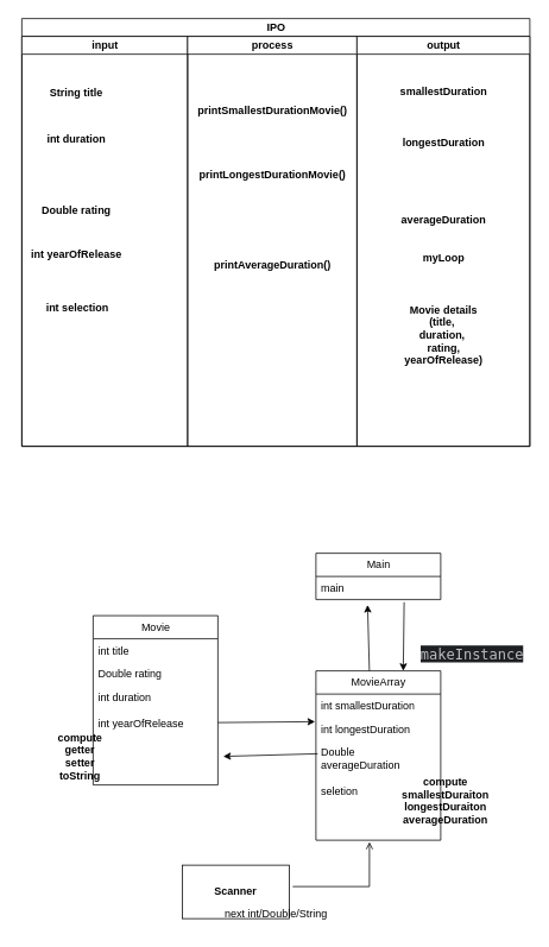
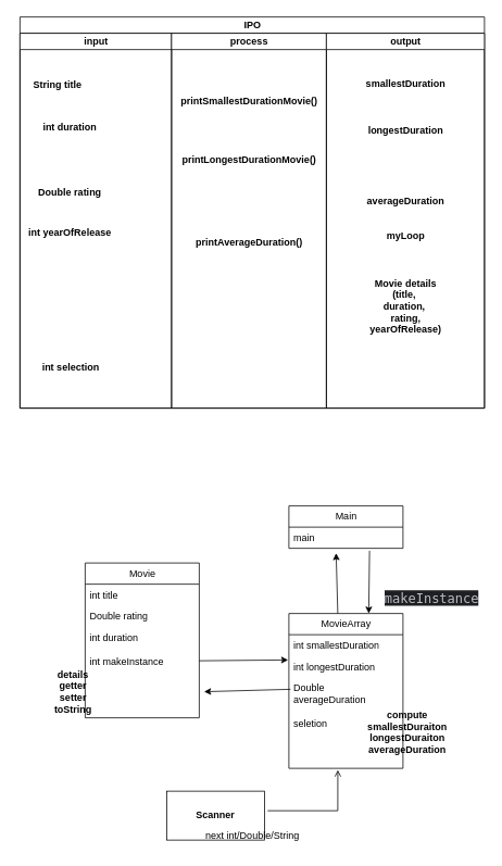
  <mxCell id="0" />
  <mxCell id="1" parent="0" />
  <mxCell id="2" value="&lt;b&gt;IPO&lt;/b&gt;" style="swimlane;childLayout=stackLayout;resizeParent=1;resizeParentMax=0;startSize=20;html=1;" parent="1" vertex="1"><mxGeometry x="24" y="20" width="570" height="480" as="geometry" /></mxCell>
  <mxCell id="3" value="&lt;b&gt;input&lt;/b&gt;" style="swimlane;startSize=20;html=1;" parent="2" vertex="1"><mxGeometry y="20" width="186" height="460" as="geometry" /></mxCell>
  <mxCell id="4" value="&lt;b&gt;int yearOfRelease&lt;br&gt;&lt;/b&gt;" style="text;html=1;align=center;verticalAlign=middle;resizable=0;points=[];autosize=1;strokeColor=none;fillColor=none;" parent="3" vertex="1"><mxGeometry x="-4.0" y="230" width="130" height="30" as="geometry" /></mxCell>
  <mxCell id="5" value="&lt;b&gt;Double rating&lt;br&gt;&lt;/b&gt;" style="text;html=1;align=center;verticalAlign=middle;resizable=0;points=[];autosize=1;strokeColor=none;fillColor=none;" parent="3" vertex="1"><mxGeometry x="11.0" y="180" width="100" height="30" as="geometry" /></mxCell>
  <mxCell id="6" value="&lt;b&gt;int duration&lt;br&gt;&lt;/b&gt;" style="text;html=1;align=center;verticalAlign=middle;resizable=0;points=[];autosize=1;strokeColor=none;fillColor=none;" parent="3" vertex="1"><mxGeometry x="16.0" y="100" width="90" height="30" as="geometry" /></mxCell>
- <mxCell id="7" value="&lt;b&gt;String title&lt;/b&gt;" style="text;html=1;align=center;verticalAlign=middle;resizable=0;points=[];autosize=1;strokeColor=none;fillColor=none;" parent="3" vertex="1"><mxGeometry x="21.0" y="48" width="80" height="30" as="geometry" /></mxCell>
- <mxCell id="8" value="&lt;b&gt;int selection&lt;br&gt;&lt;/b&gt;" style="text;html=1;align=center;verticalAlign=middle;resizable=0;points=[];autosize=1;strokeColor=none;fillColor=none;" parent="3" vertex="1"><mxGeometry x="17.0" y="290" width="90" height="30" as="geometry" /></mxCell>
+ <mxCell id="7" value="&lt;b&gt;String title&lt;/b&gt;" style="text;html=1;align=center;verticalAlign=middle;resizable=0;points=[];autosize=1;strokeColor=none;fillColor=none;" parent="3" vertex="1"><mxGeometry x="6" y="48" width="80" height="30" as="geometry" /></mxCell>
+ <mxCell id="8" value="&lt;b&gt;int selection&lt;br&gt;&lt;/b&gt;" style="text;html=1;align=center;verticalAlign=middle;resizable=0;points=[];autosize=1;strokeColor=none;fillColor=none;" parent="3" vertex="1"><mxGeometry x="17.0" y="395" width="90" height="30" as="geometry" /></mxCell>
  <mxCell id="9" value="process" style="swimlane;startSize=20;html=1;" parent="2" vertex="1"><mxGeometry x="186" y="20" width="190" height="460" as="geometry" /></mxCell>
  <mxCell id="10" value="&lt;div&gt;&lt;b&gt;printSmallestDurationMovie()&lt;/b&gt;&lt;/div&gt;&lt;div&gt;&lt;b&gt;&lt;br&gt;&lt;/b&gt;&lt;/div&gt;&lt;div&gt;&lt;b&gt;&lt;br&gt;&lt;/b&gt;&lt;/div&gt;&lt;div&gt;&lt;b&gt;&lt;br&gt;&lt;/b&gt;&lt;/div&gt;&lt;div&gt;&lt;b&gt;&lt;br&gt;&lt;/b&gt;&lt;/div&gt;&lt;div&gt;&lt;b&gt;printLongestDurationMovie()&lt;/b&gt;&lt;/div&gt;&lt;div&gt;&lt;b&gt;&lt;br&gt;&lt;/b&gt;&lt;/div&gt;&lt;div&gt;&lt;b&gt;&lt;br&gt;&lt;/b&gt;&lt;/div&gt;&lt;div&gt;&lt;b&gt;&lt;br&gt;&lt;/b&gt;&lt;/div&gt;&lt;div&gt;&lt;b&gt;&lt;br&gt;&lt;/b&gt;&lt;/div&gt;&lt;div&gt;&lt;b&gt;&lt;br&gt;&lt;/b&gt;&lt;/div&gt;&lt;div&gt;&lt;b&gt;&lt;br&gt;&lt;/b&gt;&lt;/div&gt;&lt;b&gt;printAverageDuration()&lt;/b&gt;" style="text;html=1;align=center;verticalAlign=middle;resizable=0;points=[];autosize=1;strokeColor=none;fillColor=none;" parent="9" vertex="1"><mxGeometry y="70" width="190" height="200" as="geometry" /></mxCell>
  <mxCell id="11" value="output" style="swimlane;startSize=20;html=1;" parent="2" vertex="1"><mxGeometry x="376" y="20" width="194" height="460" as="geometry" /></mxCell>
  <mxCell id="12" value="&lt;div&gt;&lt;b&gt;smallestDuration&lt;/b&gt;&lt;/div&gt;&lt;div&gt;&lt;b&gt;&lt;br&gt;&lt;/b&gt;&lt;/div&gt;&lt;div&gt;&lt;b&gt;&lt;br&gt;&lt;/b&gt;&lt;/div&gt;&lt;div&gt;&lt;b&gt;&lt;br&gt;&lt;/b&gt;&lt;/div&gt;&lt;div&gt;&lt;b&gt;longestDuration&lt;/b&gt;&lt;/div&gt;&lt;div&gt;&lt;b&gt;&lt;br&gt;&lt;/b&gt;&lt;/div&gt;&lt;div&gt;&lt;b&gt;&lt;br&gt;&lt;/b&gt;&lt;/div&gt;&lt;div&gt;&lt;b&gt;&lt;br&gt;&lt;/b&gt;&lt;/div&gt;&lt;div&gt;&lt;b&gt;&lt;br&gt;&lt;/b&gt;&lt;/div&gt;&lt;div&gt;&lt;b&gt;&lt;br&gt;&lt;/b&gt;&lt;/div&gt;&lt;div&gt;&lt;b&gt;averageDuration&lt;/b&gt;&lt;/div&gt;&lt;div&gt;&lt;b&gt;&lt;br&gt;&lt;/b&gt;&lt;/div&gt;&lt;div&gt;&lt;b&gt;&lt;br&gt;&lt;/b&gt;&lt;/div&gt;&lt;div&gt;&lt;b&gt;myLoop&lt;/b&gt;&lt;/div&gt;&lt;div&gt;&lt;b&gt;&lt;br&gt;&lt;/b&gt;&lt;/div&gt;&lt;div&gt;&lt;b&gt;&lt;br&gt;&lt;/b&gt;&lt;/div&gt;&lt;div&gt;&lt;b&gt;&lt;br&gt;&lt;/b&gt;&lt;/div&gt;&lt;div&gt;&lt;b&gt;Movie details&lt;/b&gt;&lt;/div&gt;&lt;div&gt;&lt;b&gt;(title,&amp;nbsp;&lt;/b&gt;&lt;/div&gt;&lt;div&gt;&lt;b&gt;duration,&amp;nbsp;&lt;/b&gt;&lt;/div&gt;&lt;div&gt;&lt;b&gt;rating,&lt;/b&gt;&lt;/div&gt;&lt;div&gt;&lt;b&gt;yearOfRelease)&lt;br&gt;&lt;/b&gt;&lt;/div&gt;" style="text;html=1;align=center;verticalAlign=middle;resizable=0;points=[];autosize=1;strokeColor=none;fillColor=none;" parent="11" vertex="1"><mxGeometry x="37" y="48" width="120" height="330" as="geometry" /></mxCell>
  <mxCell id="13" value="Movie" style="swimlane;fontStyle=0;childLayout=stackLayout;horizontal=1;startSize=26;fillColor=none;horizontalStack=0;resizeParent=1;resizeParentMax=0;resizeLast=0;collapsible=1;marginBottom=0;html=1;" parent="1" vertex="1"><mxGeometry x="104" y="690" width="140" height="190" as="geometry" /></mxCell>
  <mxCell id="14" value="int title" style="text;strokeColor=none;fillColor=none;align=left;verticalAlign=top;spacingLeft=4;spacingRight=4;overflow=hidden;rotatable=0;points=[[0,0.5],[1,0.5]];portConstraint=eastwest;whiteSpace=wrap;html=1;" parent="13" vertex="1"><mxGeometry y="26" width="140" height="26" as="geometry" /></mxCell>
  <mxCell id="15" value="Double rating" style="text;strokeColor=none;fillColor=none;align=left;verticalAlign=top;spacingLeft=4;spacingRight=4;overflow=hidden;rotatable=0;points=[[0,0.5],[1,0.5]];portConstraint=eastwest;whiteSpace=wrap;html=1;" parent="13" vertex="1"><mxGeometry y="52" width="140" height="26" as="geometry" /></mxCell>
- <mxCell id="16" value="&lt;div&gt;int duration&lt;/div&gt;&lt;div&gt;&lt;br&gt;&lt;/div&gt;&lt;div&gt;int yearOfRelease&lt;br&gt;&lt;/div&gt;" style="text;strokeColor=none;fillColor=none;align=left;verticalAlign=top;spacingLeft=4;spacingRight=4;overflow=hidden;rotatable=0;points=[[0,0.5],[1,0.5]];portConstraint=eastwest;whiteSpace=wrap;html=1;" parent="13" vertex="1"><mxGeometry y="78" width="140" height="112" as="geometry" /></mxCell>
+ <mxCell id="16" value="&lt;div&gt;int duration&lt;/div&gt;&lt;div&gt;&lt;br&gt;&lt;/div&gt;&lt;div&gt;int makeInstance&lt;br&gt;&lt;/div&gt;" style="text;strokeColor=none;fillColor=none;align=left;verticalAlign=top;spacingLeft=4;spacingRight=4;overflow=hidden;rotatable=0;points=[[0,0.5],[1,0.5]];portConstraint=eastwest;whiteSpace=wrap;html=1;" parent="13" vertex="1"><mxGeometry y="78" width="140" height="112" as="geometry" /></mxCell>
  <mxCell id="17" value="Main" style="swimlane;fontStyle=0;childLayout=stackLayout;horizontal=1;startSize=26;fillColor=none;horizontalStack=0;resizeParent=1;resizeParentMax=0;resizeLast=0;collapsible=1;marginBottom=0;html=1;" parent="1" vertex="1"><mxGeometry x="354" y="620" width="140" height="52" as="geometry" /></mxCell>
  <mxCell id="18" value="main" style="text;strokeColor=none;fillColor=none;align=left;verticalAlign=top;spacingLeft=4;spacingRight=4;overflow=hidden;rotatable=0;points=[[0,0.5],[1,0.5]];portConstraint=eastwest;whiteSpace=wrap;html=1;" parent="17" vertex="1"><mxGeometry y="26" width="140" height="26" as="geometry" /></mxCell>
  <mxCell id="19" value="MovieArray" style="swimlane;fontStyle=0;childLayout=stackLayout;horizontal=1;startSize=26;fillColor=none;horizontalStack=0;resizeParent=1;resizeParentMax=0;resizeLast=0;collapsible=1;marginBottom=0;html=1;" parent="1" vertex="1"><mxGeometry x="354" y="752" width="140" height="190" as="geometry" /></mxCell>
  <mxCell id="20" value="int smallestDuration" style="text;strokeColor=none;fillColor=none;align=left;verticalAlign=top;spacingLeft=4;spacingRight=4;overflow=hidden;rotatable=0;points=[[0,0.5],[1,0.5]];portConstraint=eastwest;whiteSpace=wrap;html=1;" parent="19" vertex="1"><mxGeometry y="26" width="140" height="26" as="geometry" /></mxCell>
  <mxCell id="21" value="int longestDuration" style="text;strokeColor=none;fillColor=none;align=left;verticalAlign=top;spacingLeft=4;spacingRight=4;overflow=hidden;rotatable=0;points=[[0,0.5],[1,0.5]];portConstraint=eastwest;whiteSpace=wrap;html=1;" parent="19" vertex="1"><mxGeometry y="52" width="140" height="26" as="geometry" /></mxCell>
  <mxCell id="22" value="&lt;div&gt;Double averageDuration&lt;/div&gt;&lt;div&gt;&lt;br&gt;&lt;/div&gt;&lt;div&gt;seletion&lt;br&gt;&lt;/div&gt;" style="text;strokeColor=none;fillColor=none;align=left;verticalAlign=top;spacingLeft=4;spacingRight=4;overflow=hidden;rotatable=0;points=[[0,0.5],[1,0.5]];portConstraint=eastwest;whiteSpace=wrap;html=1;" parent="19" vertex="1"><mxGeometry y="78" width="140" height="112" as="geometry" /></mxCell>
  <mxCell id="23" value="" style="endArrow=classic;html=1;rounded=0;entryX=0.414;entryY=1.182;entryDx=0;entryDy=0;entryPerimeter=0;" parent="1" edge="1"><mxGeometry width="50" height="50" relative="1" as="geometry"><mxPoint x="414" y="752" as="sourcePoint" /><mxPoint x="411.96" y="678.004" as="targetPoint" /></mxGeometry></mxCell>
  <mxCell id="24" value="" style="endArrow=classic;html=1;rounded=0;entryX=-0.007;entryY=1.192;entryDx=0;entryDy=0;entryPerimeter=0;" parent="1" target="20" edge="1"><mxGeometry width="50" height="50" relative="1" as="geometry"><mxPoint x="244" y="810" as="sourcePoint" /><mxPoint x="294" y="760" as="targetPoint" /></mxGeometry></mxCell>
  <mxCell id="25" value="" style="endArrow=classic;html=1;rounded=0;exitX=0.014;exitY=0.134;exitDx=0;exitDy=0;exitPerimeter=0;entryX=1.043;entryY=0.714;entryDx=0;entryDy=0;entryPerimeter=0;" parent="1" source="22" target="16" edge="1"><mxGeometry width="50" height="50" relative="1" as="geometry"><mxPoint x="255" y="861" as="sourcePoint" /><mxPoint x="334" y="870" as="targetPoint" /></mxGeometry></mxCell>
  <mxCell id="26" value="" style="endArrow=classic;html=1;rounded=0;exitX=0.707;exitY=1.045;exitDx=0;exitDy=0;exitPerimeter=0;" parent="1" edge="1"><mxGeometry width="50" height="50" relative="1" as="geometry"><mxPoint x="452.98" y="674.99" as="sourcePoint" /><mxPoint x="452" y="752" as="targetPoint" /></mxGeometry></mxCell>
  <mxCell id="27" value="&lt;b&gt;Scanner&lt;/b&gt;" style="rounded=0;whiteSpace=wrap;html=1;" parent="1" vertex="1"><mxGeometry x="204" y="970" width="120" height="60" as="geometry" /></mxCell>
  <mxCell id="28" value="" style="endArrow=open;html=1;rounded=0;exitX=1.033;exitY=0.4;exitDx=0;exitDy=0;exitPerimeter=0;entryX=0.429;entryY=1.018;entryDx=0;entryDy=0;entryPerimeter=0;" parent="1" source="27" target="22" edge="1"><mxGeometry width="50" height="50" relative="1" as="geometry"><mxPoint x="154" y="1012" as="sourcePoint" /><mxPoint x="434" y="990" as="targetPoint" /><Array as="points"><mxPoint x="414" y="994" /></Array></mxGeometry></mxCell>
- <mxCell id="29" value="&lt;div&gt;&lt;b&gt;compute&lt;/b&gt;&lt;/div&gt;&lt;div&gt;&lt;b&gt;getter&lt;/b&gt;&lt;/div&gt;&lt;div&gt;&lt;b&gt;setter&lt;/b&gt;&lt;/div&gt;&lt;div&gt;&lt;b&gt;toString&lt;br&gt;&lt;/b&gt;&lt;/div&gt;&lt;b&gt;&lt;br&gt;&lt;/b&gt;" style="text;html=1;align=center;verticalAlign=middle;resizable=0;points=[];autosize=1;strokeColor=none;fillColor=none;" parent="1" vertex="1"><mxGeometry x="54" y="810" width="70" height="90" as="geometry" /></mxCell>
+ <mxCell id="29" value="&lt;div&gt;&lt;b&gt;details&lt;/b&gt;&lt;/div&gt;&lt;div&gt;&lt;b&gt;getter&lt;/b&gt;&lt;/div&gt;&lt;div&gt;&lt;b&gt;setter&lt;/b&gt;&lt;/div&gt;&lt;div&gt;&lt;b&gt;toString&lt;br&gt;&lt;/b&gt;&lt;/div&gt;&lt;b&gt;&lt;br&gt;&lt;/b&gt;" style="text;html=1;align=center;verticalAlign=middle;resizable=0;points=[];autosize=1;strokeColor=none;fillColor=none;" parent="1" vertex="1"><mxGeometry x="54" y="810" width="70" height="90" as="geometry" /></mxCell>
  <mxCell id="30" value="next int/Double/String" style="text;html=1;align=center;verticalAlign=middle;resizable=0;points=[];autosize=1;strokeColor=none;fillColor=none;" parent="1" vertex="1"><mxGeometry x="244" y="1010" width="130" height="30" as="geometry" /></mxCell>
  <mxCell id="31" value="&lt;div style=&quot;background-color:#1e1f22;color:#bcbec4&quot;&gt;&lt;pre style=&quot;font-family:'JetBrains Mono',monospace;font-size:12.0pt;&quot;&gt;makeInstance&lt;/pre&gt;&lt;/div&gt;" style="text;html=1;align=center;verticalAlign=middle;resizable=0;points=[];autosize=1;strokeColor=none;fillColor=none;" parent="1" vertex="1"><mxGeometry x="464" y="703" width="130" height="60" as="geometry" /></mxCell>
  <mxCell id="32" value="&lt;div&gt;&lt;b&gt;compute&lt;/b&gt;&lt;/div&gt;&lt;div&gt;&lt;b&gt;smallestDuraiton&lt;/b&gt;&lt;/div&gt;&lt;div&gt;&lt;b&gt;longestDuraiton&lt;/b&gt;&lt;/div&gt;&lt;div&gt;&lt;b&gt;averageDuration&lt;br&gt;&lt;/b&gt;&lt;/div&gt;&lt;b&gt;&lt;br&gt;&lt;/b&gt;" style="text;html=1;align=center;verticalAlign=middle;resizable=0;points=[];autosize=1;strokeColor=none;fillColor=none;" vertex="1" parent="1"><mxGeometry x="439" y="860" width="120" height="90" as="geometry" /></mxCell>
